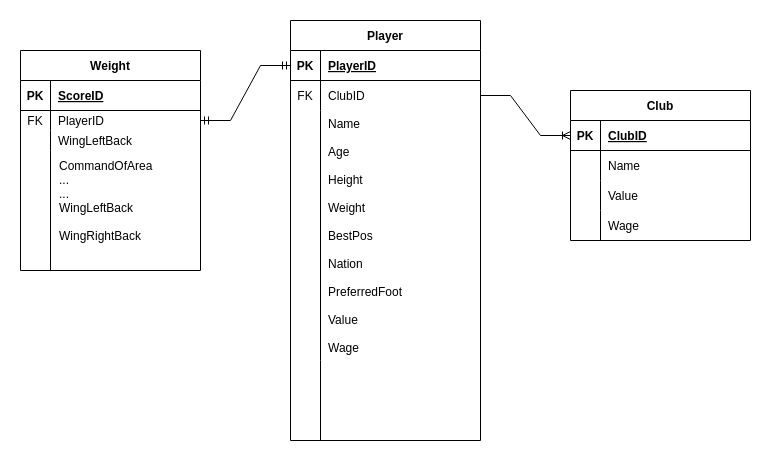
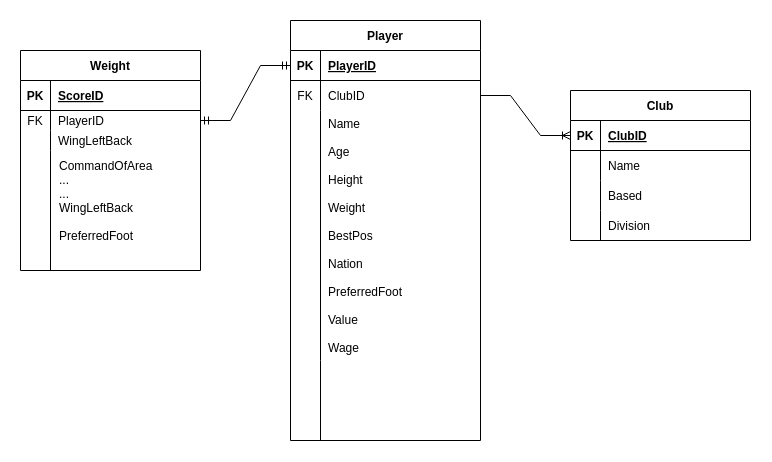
  <mxCell id="0" />
  <mxCell id="1" parent="0" />
  <mxCell id="2" value="Weight" style="shape=table;startSize=30;container=1;collapsible=1;childLayout=tableLayout;fixedRows=1;rowLines=0;fontStyle=1;align=center;resizeLast=1;" vertex="1" parent="1"><mxGeometry x="20" y="50" width="180" height="220" as="geometry" /></mxCell>
  <mxCell id="3" value="" style="shape=tableRow;horizontal=0;startSize=0;swimlaneHead=0;swimlaneBody=0;fillColor=none;collapsible=0;dropTarget=0;points=[[0,0.5],[1,0.5]];portConstraint=eastwest;top=0;left=0;right=0;bottom=1;" vertex="1" parent="2"><mxGeometry y="30" width="180" height="30" as="geometry" /></mxCell>
  <mxCell id="4" value="PK" style="shape=partialRectangle;connectable=0;fillColor=none;top=0;left=0;bottom=0;right=0;fontStyle=1;overflow=hidden;" vertex="1" parent="3"><mxGeometry width="30" height="30" as="geometry"><mxRectangle width="30" height="30" as="alternateBounds" /></mxGeometry></mxCell>
  <mxCell id="5" value="ScoreID" style="shape=partialRectangle;connectable=0;fillColor=none;top=0;left=0;bottom=0;right=0;align=left;spacingLeft=6;fontStyle=5;overflow=hidden;" vertex="1" parent="3"><mxGeometry x="30" width="150" height="30" as="geometry"><mxRectangle width="150" height="30" as="alternateBounds" /></mxGeometry></mxCell>
  <mxCell id="6" value="" style="shape=tableRow;horizontal=0;startSize=0;swimlaneHead=0;swimlaneBody=0;fillColor=none;collapsible=0;dropTarget=0;points=[[0,0.5],[1,0.5]];portConstraint=eastwest;top=0;left=0;right=0;bottom=0;" vertex="1" parent="2"><mxGeometry y="60" width="180" height="20" as="geometry" /></mxCell>
  <mxCell id="7" value="FK" style="shape=partialRectangle;connectable=0;fillColor=none;top=0;left=0;bottom=0;right=0;editable=1;overflow=hidden;" vertex="1" parent="6"><mxGeometry width="30" height="20" as="geometry"><mxRectangle width="30" height="20" as="alternateBounds" /></mxGeometry></mxCell>
  <mxCell id="8" value="PlayerID" style="shape=partialRectangle;connectable=0;fillColor=none;top=0;left=0;bottom=0;right=0;align=left;spacingLeft=6;overflow=hidden;" vertex="1" parent="6"><mxGeometry x="30" width="150" height="20" as="geometry"><mxRectangle width="150" height="20" as="alternateBounds" /></mxGeometry></mxCell>
  <mxCell id="9" value="" style="shape=tableRow;horizontal=0;startSize=0;swimlaneHead=0;swimlaneBody=0;fillColor=none;collapsible=0;dropTarget=0;points=[[0,0.5],[1,0.5]];portConstraint=eastwest;top=0;left=0;right=0;bottom=0;" vertex="1" parent="2"><mxGeometry y="80" width="180" height="20" as="geometry" /></mxCell>
  <mxCell id="10" value="" style="shape=partialRectangle;connectable=0;fillColor=none;top=0;left=0;bottom=0;right=0;editable=1;overflow=hidden;" vertex="1" parent="9"><mxGeometry width="30" height="20" as="geometry"><mxRectangle width="30" height="20" as="alternateBounds" /></mxGeometry></mxCell>
  <mxCell id="11" value="WingLeftBack" style="shape=partialRectangle;connectable=0;fillColor=none;top=0;left=0;bottom=0;right=0;align=left;spacingLeft=6;overflow=hidden;" vertex="1" parent="9"><mxGeometry x="30" width="150" height="20" as="geometry"><mxRectangle width="150" height="20" as="alternateBounds" /></mxGeometry></mxCell>
  <mxCell id="12" value="" style="shape=tableRow;horizontal=0;startSize=0;swimlaneHead=0;swimlaneBody=0;fillColor=none;collapsible=0;dropTarget=0;points=[[0,0.5],[1,0.5]];portConstraint=eastwest;top=0;left=0;right=0;bottom=0;" vertex="1" parent="2"><mxGeometry y="100" width="180" height="120" as="geometry" /></mxCell>
  <mxCell id="13" value="" style="shape=partialRectangle;connectable=0;fillColor=none;top=0;left=0;bottom=0;right=0;editable=1;overflow=hidden;" vertex="1" parent="12"><mxGeometry width="30" height="120" as="geometry"><mxRectangle width="30" height="120" as="alternateBounds" /></mxGeometry></mxCell>
- <mxCell id="14" value="CommandOfArea&#10;...&#10;...&#10;WingLeftBack&#10;&#10;WingRightBack" style="shape=partialRectangle;connectable=0;fillColor=none;top=0;left=0;bottom=0;right=0;align=left;spacingLeft=6;overflow=hidden;verticalAlign=top;spacing=3;spacingTop=1;horizontal=1;spacingBottom=1;" vertex="1" parent="12"><mxGeometry x="30" width="150" height="120" as="geometry"><mxRectangle width="150" height="120" as="alternateBounds" /></mxGeometry></mxCell>
+ <mxCell id="14" value="CommandOfArea&#10;...&#10;...&#10;WingLeftBack&#10;&#10;PreferredFoot" style="shape=partialRectangle;connectable=0;fillColor=none;top=0;left=0;bottom=0;right=0;align=left;spacingLeft=6;overflow=hidden;verticalAlign=top;spacing=3;spacingTop=1;horizontal=1;spacingBottom=1;" vertex="1" parent="12"><mxGeometry x="30" width="150" height="120" as="geometry"><mxRectangle width="150" height="120" as="alternateBounds" /></mxGeometry></mxCell>
  <mxCell id="15" value="Player" style="shape=table;startSize=30;container=1;collapsible=1;childLayout=tableLayout;fixedRows=1;rowLines=0;fontStyle=1;align=center;resizeLast=1;" vertex="1" parent="1"><mxGeometry x="290" y="20" width="190" height="420" as="geometry" /></mxCell>
  <mxCell id="16" value="" style="shape=tableRow;horizontal=0;startSize=0;swimlaneHead=0;swimlaneBody=0;fillColor=none;collapsible=0;dropTarget=0;points=[[0,0.5],[1,0.5]];portConstraint=eastwest;top=0;left=0;right=0;bottom=1;" vertex="1" parent="15"><mxGeometry y="30" width="190" height="30" as="geometry" /></mxCell>
  <mxCell id="17" value="PK" style="shape=partialRectangle;connectable=0;fillColor=none;top=0;left=0;bottom=0;right=0;fontStyle=1;overflow=hidden;" vertex="1" parent="16"><mxGeometry width="30" height="30" as="geometry"><mxRectangle width="30" height="30" as="alternateBounds" /></mxGeometry></mxCell>
  <mxCell id="18" value="PlayerID" style="shape=partialRectangle;connectable=0;fillColor=none;top=0;left=0;bottom=0;right=0;align=left;spacingLeft=6;fontStyle=5;overflow=hidden;" vertex="1" parent="16"><mxGeometry x="30" width="160" height="30" as="geometry"><mxRectangle width="160" height="30" as="alternateBounds" /></mxGeometry></mxCell>
  <mxCell id="19" value="" style="shape=tableRow;horizontal=0;startSize=0;swimlaneHead=0;swimlaneBody=0;fillColor=none;collapsible=0;dropTarget=0;points=[[0,0.5],[1,0.5]];portConstraint=eastwest;top=0;left=0;right=0;bottom=0;" vertex="1" parent="15"><mxGeometry y="60" width="190" height="30" as="geometry" /></mxCell>
  <mxCell id="20" value="FK" style="shape=partialRectangle;connectable=0;fillColor=none;top=0;left=0;bottom=0;right=0;editable=1;overflow=hidden;" vertex="1" parent="19"><mxGeometry width="30" height="30" as="geometry"><mxRectangle width="30" height="30" as="alternateBounds" /></mxGeometry></mxCell>
  <mxCell id="21" value="ClubID" style="shape=partialRectangle;connectable=0;fillColor=none;top=0;left=0;bottom=0;right=0;align=left;spacingLeft=6;overflow=hidden;" vertex="1" parent="19"><mxGeometry x="30" width="160" height="30" as="geometry"><mxRectangle width="160" height="30" as="alternateBounds" /></mxGeometry></mxCell>
  <mxCell id="22" value="" style="shape=tableRow;horizontal=0;startSize=0;swimlaneHead=0;swimlaneBody=0;fillColor=none;collapsible=0;dropTarget=0;points=[[0,0.5],[1,0.5]];portConstraint=eastwest;top=0;left=0;right=0;bottom=0;" vertex="1" parent="15"><mxGeometry y="90" width="190" height="250" as="geometry" /></mxCell>
  <mxCell id="23" value="" style="shape=partialRectangle;connectable=0;fillColor=none;top=0;left=0;bottom=0;right=0;editable=1;overflow=hidden;" vertex="1" parent="22"><mxGeometry width="30" height="250" as="geometry"><mxRectangle width="30" height="250" as="alternateBounds" /></mxGeometry></mxCell>
  <mxCell id="24" value="Name&#10;&#10;Age&#10;&#10;Height&#10;&#10;Weight&#10;&#10;BestPos&#10;&#10;Nation&#10;&#10;PreferredFoot&#10;&#10;Value&#10;&#10;Wage" style="shape=partialRectangle;connectable=0;fillColor=none;top=0;left=0;bottom=0;right=0;align=left;spacingLeft=6;overflow=hidden;verticalAlign=top;" vertex="1" parent="22"><mxGeometry x="30" width="160" height="250" as="geometry"><mxRectangle width="160" height="250" as="alternateBounds" /></mxGeometry></mxCell>
  <mxCell id="25" value="" style="shape=tableRow;horizontal=0;startSize=0;swimlaneHead=0;swimlaneBody=0;fillColor=none;collapsible=0;dropTarget=0;points=[[0,0.5],[1,0.5]];portConstraint=eastwest;top=0;left=0;right=0;bottom=0;" vertex="1" parent="15"><mxGeometry y="340" width="190" height="80" as="geometry" /></mxCell>
  <mxCell id="26" value="" style="shape=partialRectangle;connectable=0;fillColor=none;top=0;left=0;bottom=0;right=0;editable=1;overflow=hidden;" vertex="1" parent="25"><mxGeometry width="30" height="80" as="geometry"><mxRectangle width="30" height="80" as="alternateBounds" /></mxGeometry></mxCell>
  <mxCell id="27" value="" style="shape=partialRectangle;connectable=0;fillColor=none;top=0;left=0;bottom=0;right=0;align=left;spacingLeft=6;overflow=hidden;" vertex="1" parent="25"><mxGeometry x="30" width="160" height="80" as="geometry"><mxRectangle width="160" height="80" as="alternateBounds" /></mxGeometry></mxCell>
  <mxCell id="28" value="Club" style="shape=table;startSize=30;container=1;collapsible=1;childLayout=tableLayout;fixedRows=1;rowLines=0;fontStyle=1;align=center;resizeLast=1;" vertex="1" parent="1"><mxGeometry x="570" y="90" width="180" height="150" as="geometry" /></mxCell>
  <mxCell id="29" value="" style="shape=tableRow;horizontal=0;startSize=0;swimlaneHead=0;swimlaneBody=0;fillColor=none;collapsible=0;dropTarget=0;points=[[0,0.5],[1,0.5]];portConstraint=eastwest;top=0;left=0;right=0;bottom=1;" vertex="1" parent="28"><mxGeometry y="30" width="180" height="30" as="geometry" /></mxCell>
  <mxCell id="30" value="PK" style="shape=partialRectangle;connectable=0;fillColor=none;top=0;left=0;bottom=0;right=0;fontStyle=1;overflow=hidden;" vertex="1" parent="29"><mxGeometry width="30" height="30" as="geometry"><mxRectangle width="30" height="30" as="alternateBounds" /></mxGeometry></mxCell>
  <mxCell id="31" value="ClubID" style="shape=partialRectangle;connectable=0;fillColor=none;top=0;left=0;bottom=0;right=0;align=left;spacingLeft=6;fontStyle=5;overflow=hidden;" vertex="1" parent="29"><mxGeometry x="30" width="150" height="30" as="geometry"><mxRectangle width="150" height="30" as="alternateBounds" /></mxGeometry></mxCell>
  <mxCell id="32" value="" style="shape=tableRow;horizontal=0;startSize=0;swimlaneHead=0;swimlaneBody=0;fillColor=none;collapsible=0;dropTarget=0;points=[[0,0.5],[1,0.5]];portConstraint=eastwest;top=0;left=0;right=0;bottom=0;" vertex="1" parent="28"><mxGeometry y="60" width="180" height="30" as="geometry" /></mxCell>
  <mxCell id="33" value="" style="shape=partialRectangle;connectable=0;fillColor=none;top=0;left=0;bottom=0;right=0;editable=1;overflow=hidden;" vertex="1" parent="32"><mxGeometry width="30" height="30" as="geometry"><mxRectangle width="30" height="30" as="alternateBounds" /></mxGeometry></mxCell>
  <mxCell id="34" value="Name" style="shape=partialRectangle;connectable=0;fillColor=none;top=0;left=0;bottom=0;right=0;align=left;spacingLeft=6;overflow=hidden;" vertex="1" parent="32"><mxGeometry x="30" width="150" height="30" as="geometry"><mxRectangle width="150" height="30" as="alternateBounds" /></mxGeometry></mxCell>
  <mxCell id="35" value="" style="shape=tableRow;horizontal=0;startSize=0;swimlaneHead=0;swimlaneBody=0;fillColor=none;collapsible=0;dropTarget=0;points=[[0,0.5],[1,0.5]];portConstraint=eastwest;top=0;left=0;right=0;bottom=0;" vertex="1" parent="28"><mxGeometry y="90" width="180" height="30" as="geometry" /></mxCell>
  <mxCell id="36" value="" style="shape=partialRectangle;connectable=0;fillColor=none;top=0;left=0;bottom=0;right=0;editable=1;overflow=hidden;" vertex="1" parent="35"><mxGeometry width="30" height="30" as="geometry"><mxRectangle width="30" height="30" as="alternateBounds" /></mxGeometry></mxCell>
- <mxCell id="37" value="Value" style="shape=partialRectangle;connectable=0;fillColor=none;top=0;left=0;bottom=0;right=0;align=left;spacingLeft=6;overflow=hidden;" vertex="1" parent="35"><mxGeometry x="30" width="150" height="30" as="geometry"><mxRectangle width="150" height="30" as="alternateBounds" /></mxGeometry></mxCell>
+ <mxCell id="37" value="Based" style="shape=partialRectangle;connectable=0;fillColor=none;top=0;left=0;bottom=0;right=0;align=left;spacingLeft=6;overflow=hidden;" vertex="1" parent="35"><mxGeometry x="30" width="150" height="30" as="geometry"><mxRectangle width="150" height="30" as="alternateBounds" /></mxGeometry></mxCell>
  <mxCell id="38" value="" style="shape=tableRow;horizontal=0;startSize=0;swimlaneHead=0;swimlaneBody=0;fillColor=none;collapsible=0;dropTarget=0;points=[[0,0.5],[1,0.5]];portConstraint=eastwest;top=0;left=0;right=0;bottom=0;" vertex="1" parent="28"><mxGeometry y="120" width="180" height="30" as="geometry" /></mxCell>
  <mxCell id="39" value="" style="shape=partialRectangle;connectable=0;fillColor=none;top=0;left=0;bottom=0;right=0;editable=1;overflow=hidden;" vertex="1" parent="38"><mxGeometry width="30" height="30" as="geometry"><mxRectangle width="30" height="30" as="alternateBounds" /></mxGeometry></mxCell>
- <mxCell id="40" value="Wage" style="shape=partialRectangle;connectable=0;fillColor=none;top=0;left=0;bottom=0;right=0;align=left;spacingLeft=6;overflow=hidden;" vertex="1" parent="38"><mxGeometry x="30" width="150" height="30" as="geometry"><mxRectangle width="150" height="30" as="alternateBounds" /></mxGeometry></mxCell>
+ <mxCell id="40" value="Division" style="shape=partialRectangle;connectable=0;fillColor=none;top=0;left=0;bottom=0;right=0;align=left;spacingLeft=6;overflow=hidden;" vertex="1" parent="38"><mxGeometry x="30" width="150" height="30" as="geometry"><mxRectangle width="150" height="30" as="alternateBounds" /></mxGeometry></mxCell>
  <mxCell id="41" value="" style="edgeStyle=entityRelationEdgeStyle;fontSize=12;html=1;endArrow=ERmandOne;startArrow=ERmandOne;rounded=0;entryX=0;entryY=0.5;entryDx=0;entryDy=0;exitX=1;exitY=0.5;exitDx=0;exitDy=0;" edge="1" parent="1" source="6" target="16"><mxGeometry width="100" height="100" relative="1" as="geometry"><mxPoint x="190" y="290" as="sourcePoint" /><mxPoint x="290" y="190" as="targetPoint" /></mxGeometry></mxCell>
  <mxCell id="42" value="" style="edgeStyle=entityRelationEdgeStyle;fontSize=12;html=1;endArrow=ERoneToMany;rounded=0;entryX=0;entryY=0.5;entryDx=0;entryDy=0;exitX=1;exitY=0.5;exitDx=0;exitDy=0;" edge="1" parent="1" source="19" target="29"><mxGeometry width="100" height="100" relative="1" as="geometry"><mxPoint x="190" y="290" as="sourcePoint" /><mxPoint x="290" y="190" as="targetPoint" /></mxGeometry></mxCell>
